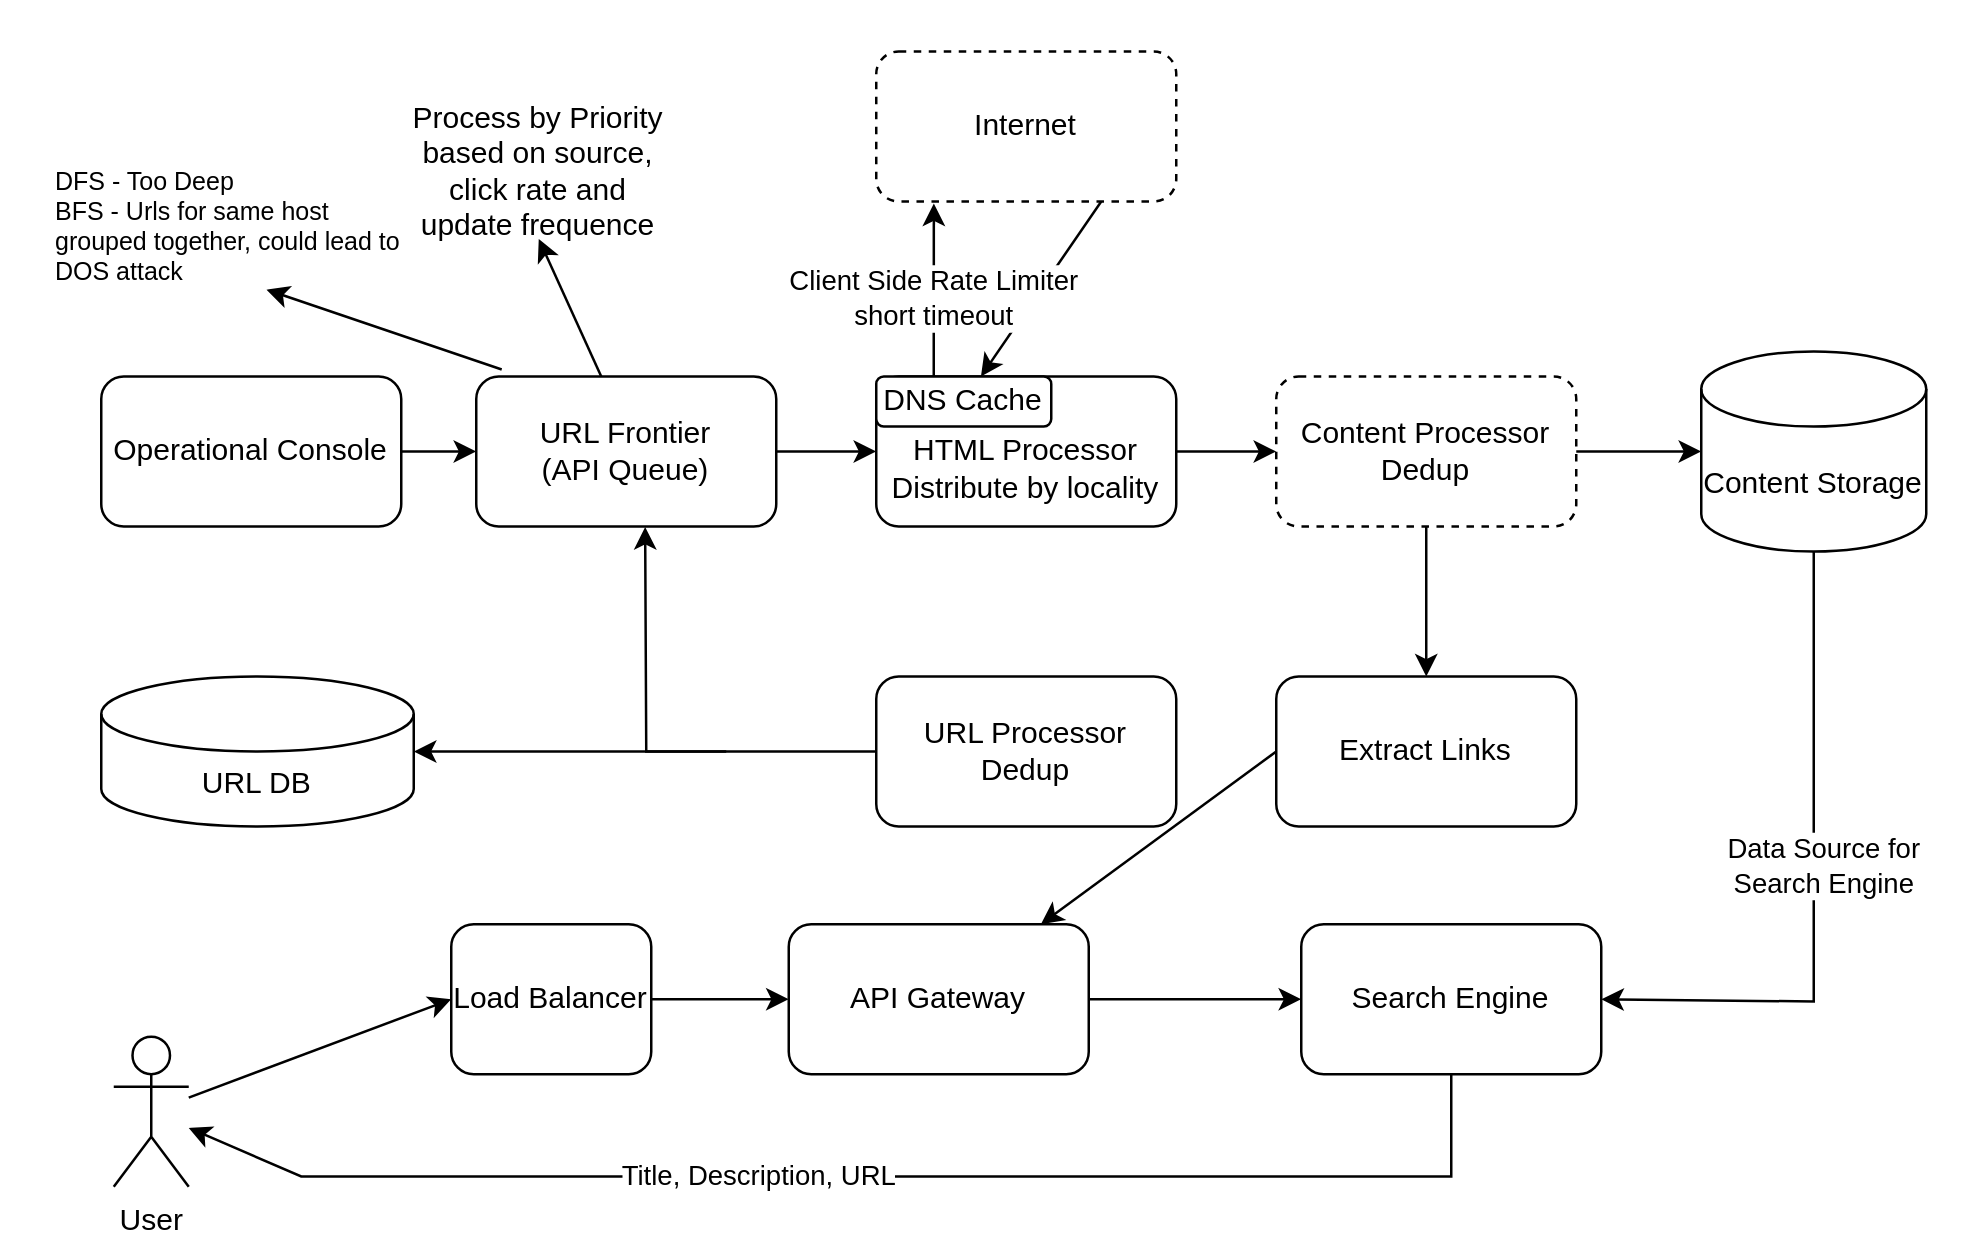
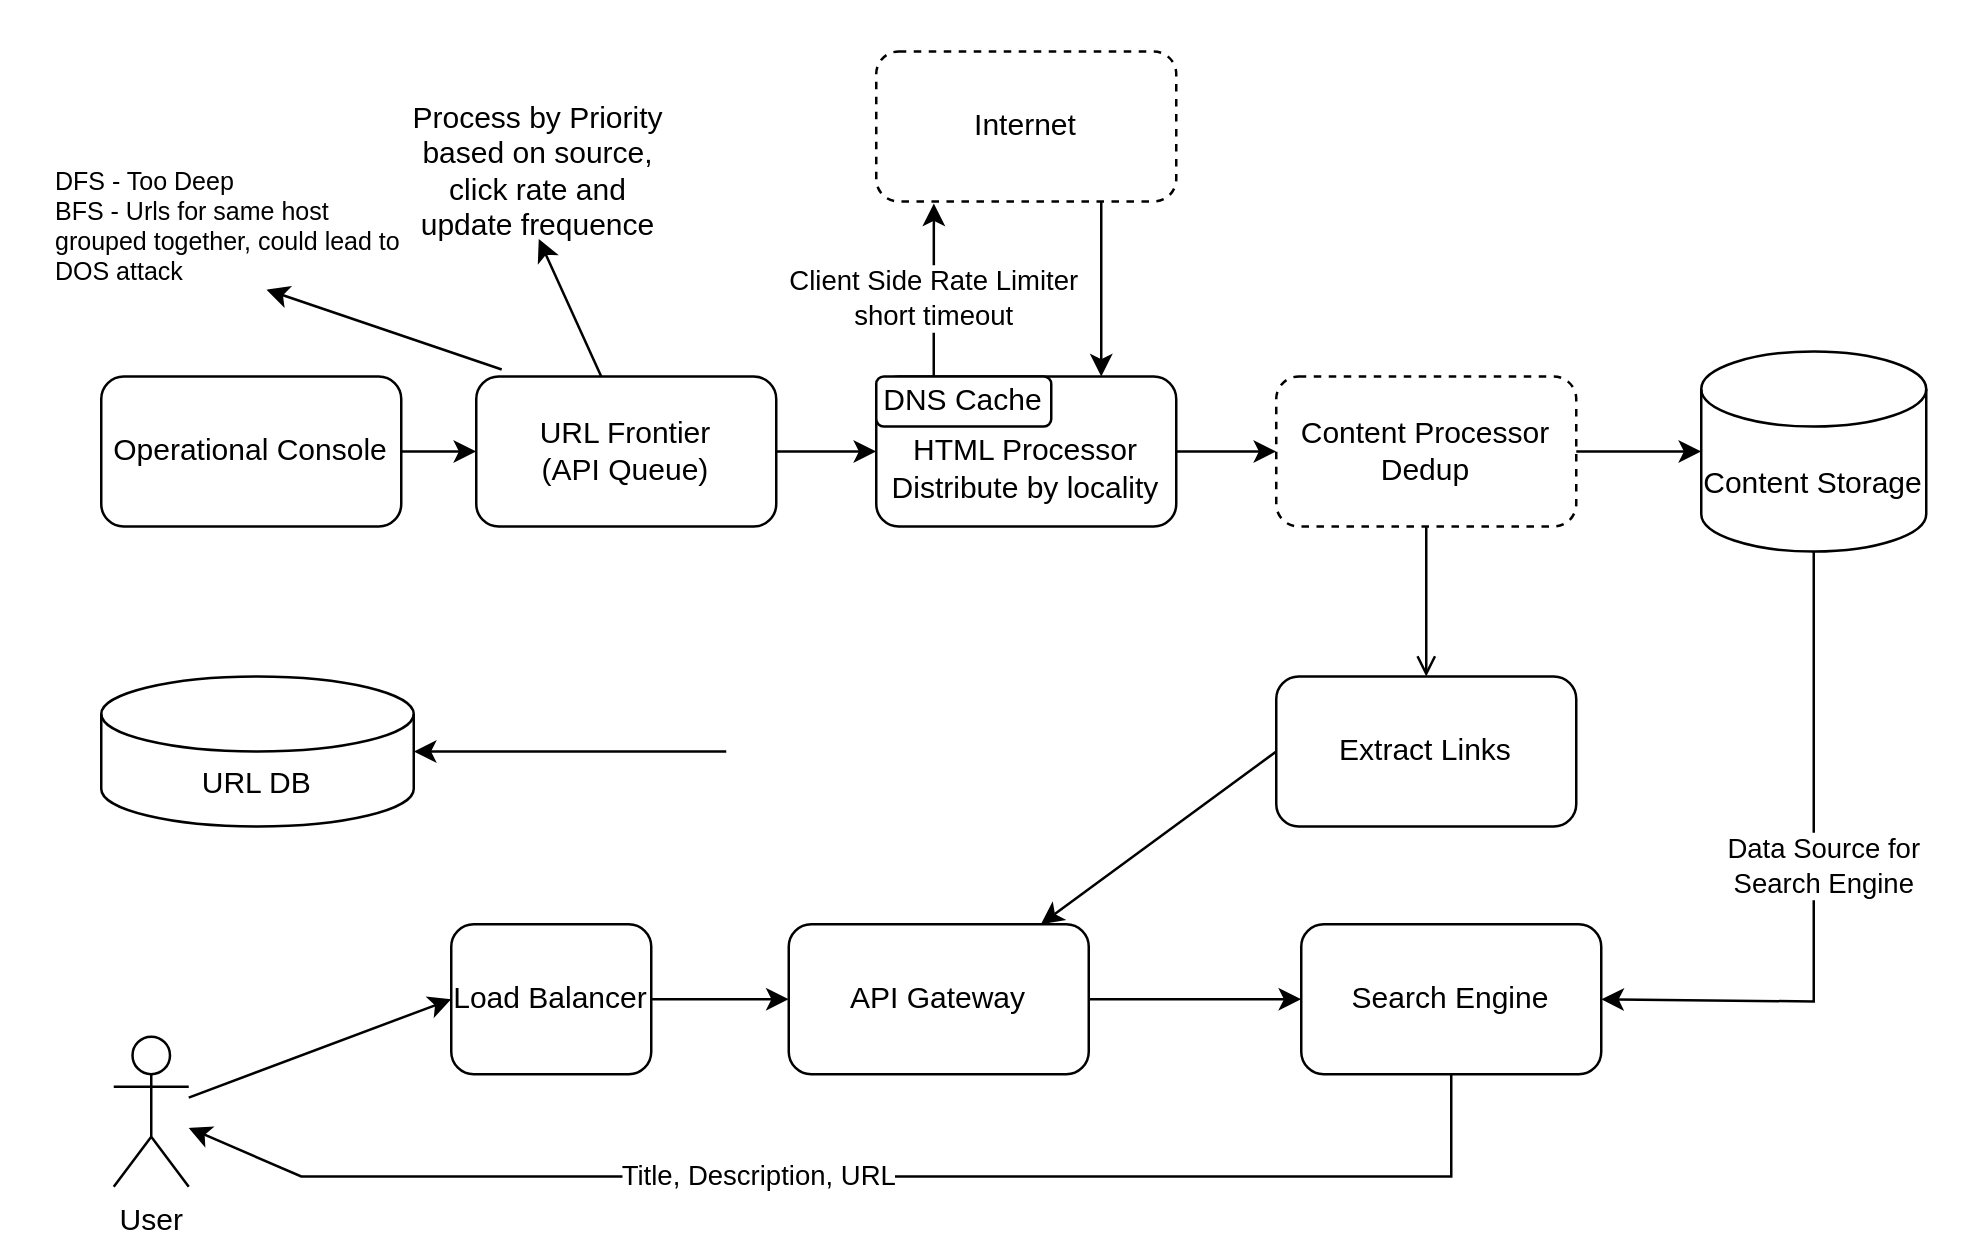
  <mxCell id="0" />
  <mxCell id="1" parent="0" />
  <mxCell id="2" value="URL Frontier&lt;br&gt;(API Queue)" style="rounded=1;whiteSpace=wrap;html=1;" parent="1" vertex="1"><mxGeometry x="190" y="150" width="120" height="60" as="geometry" /></mxCell>
  <mxCell id="3" value="&lt;br&gt;HTML Processor&lt;br&gt;Distribute by locality" style="rounded=1;whiteSpace=wrap;html=1;" parent="1" vertex="1"><mxGeometry x="350" y="150" width="120" height="60" as="geometry" /></mxCell>
  <mxCell id="4" value="" style="endArrow=classic;html=1;rounded=0;exitX=1;exitY=0.5;exitDx=0;exitDy=0;entryX=0;entryY=0.5;entryDx=0;entryDy=0;" parent="1" source="2" target="3" edge="1"><mxGeometry width="50" height="50" relative="1" as="geometry"><mxPoint x="400" y="290" as="sourcePoint" /><mxPoint x="450" y="240" as="targetPoint" /></mxGeometry></mxCell>
  <mxCell id="5" value="Content Processor&lt;br&gt;Dedup" style="rounded=1;whiteSpace=wrap;html=1;dashed=1;" parent="1" vertex="1"><mxGeometry x="510" y="150" width="120" height="60" as="geometry" /></mxCell>
  <mxCell id="6" value="" style="endArrow=classic;html=1;rounded=0;exitX=1;exitY=0.5;exitDx=0;exitDy=0;entryX=0;entryY=0.5;entryDx=0;entryDy=0;" parent="1" source="3" target="5" edge="1"><mxGeometry width="50" height="50" relative="1" as="geometry"><mxPoint x="500" y="320" as="sourcePoint" /><mxPoint x="550" y="270" as="targetPoint" /></mxGeometry></mxCell>
  <mxCell id="7" value="" style="endArrow=classic;html=1;rounded=0;exitX=1;exitY=0.5;exitDx=0;exitDy=0;" parent="1" source="5" edge="1"><mxGeometry width="50" height="50" relative="1" as="geometry"><mxPoint x="680" y="220" as="sourcePoint" /><mxPoint x="680" y="180" as="targetPoint" /></mxGeometry></mxCell>
  <mxCell id="8" value="Content Storage" style="shape=cylinder3;whiteSpace=wrap;html=1;boundedLbl=1;backgroundOutline=1;size=15;" parent="1" vertex="1"><mxGeometry x="680" y="140" width="90" height="80" as="geometry" /></mxCell>
  <mxCell id="9" value="" style="endArrow=classic;html=1;rounded=0;exitX=0.5;exitY=1;exitDx=0;exitDy=0;" parent="1" source="18" edge="1"><mxGeometry width="50" height="50" relative="1" as="geometry"><mxPoint x="600" y="280" as="sourcePoint" /><mxPoint x="570" y="300" as="targetPoint" /><Array as="points"><mxPoint x="570" y="300" /></Array></mxGeometry></mxCell>
- <mxCell id="10" value="URL Processor&lt;br&gt;Dedup" style="rounded=1;whiteSpace=wrap;html=1;" parent="1" vertex="1"><mxGeometry x="350" y="270" width="120" height="60" as="geometry" /></mxCell>
  <mxCell id="11" value="" style="endArrow=classic;html=1;rounded=0;exitX=0;exitY=0.5;exitDx=0;exitDy=0;" parent="1" source="18" target="34" edge="1"><mxGeometry width="50" height="50" relative="1" as="geometry"><mxPoint x="20" y="370" as="sourcePoint" /><mxPoint x="70" y="320" as="targetPoint" /></mxGeometry></mxCell>
- <mxCell id="12" value="" style="endArrow=classic;html=1;rounded=0;exitX=0;exitY=0.5;exitDx=0;exitDy=0;entryX=0.563;entryY=1.003;entryDx=0;entryDy=0;entryPerimeter=0;" parent="1" source="10" target="2" edge="1"><mxGeometry width="50" height="50" relative="1" as="geometry"><mxPoint x="100" y="370" as="sourcePoint" /><mxPoint x="90" y="210" as="targetPoint" /><Array as="points"><mxPoint x="258" y="300" /></Array></mxGeometry></mxCell>
  <mxCell id="13" value="URL DB" style="shape=cylinder3;whiteSpace=wrap;html=1;boundedLbl=1;backgroundOutline=1;size=15;" parent="1" vertex="1"><mxGeometry x="40" y="270" width="125" height="60" as="geometry" /></mxCell>
  <mxCell id="14" value="" style="endArrow=classic;html=1;rounded=0;entryX=1;entryY=0.5;entryDx=0;entryDy=0;entryPerimeter=0;" parent="1" target="13" edge="1"><mxGeometry width="50" height="50" relative="1" as="geometry"><mxPoint x="290" y="300" as="sourcePoint" /><mxPoint x="320" y="350" as="targetPoint" /></mxGeometry></mxCell>
  <mxCell id="15" value="Operational Console" style="rounded=1;whiteSpace=wrap;html=1;" parent="1" vertex="1"><mxGeometry x="40" y="150" width="120" height="60" as="geometry" /></mxCell>
  <mxCell id="16" value="" style="endArrow=classic;html=1;rounded=0;entryX=0;entryY=0.5;entryDx=0;entryDy=0;" parent="1" edge="1"><mxGeometry width="50" height="50" relative="1" as="geometry"><mxPoint x="160" y="180" as="sourcePoint" /><mxPoint x="190" y="180" as="targetPoint" /></mxGeometry></mxCell>
- <mxCell id="17" value="" style="endArrow=classic;html=1;rounded=0;exitX=0.5;exitY=1;exitDx=0;exitDy=0;" parent="1" source="5" target="18" edge="1"><mxGeometry width="50" height="50" relative="1" as="geometry"><mxPoint x="570" y="210" as="sourcePoint" /><mxPoint x="570" y="300" as="targetPoint" /><Array as="points" /></mxGeometry></mxCell>
+ <mxCell id="17" value="" style="endArrow=open;html=1;rounded=0;exitX=0.5;exitY=1;exitDx=0;exitDy=0;" parent="1" source="5" target="18" edge="1"><mxGeometry width="50" height="50" relative="1" as="geometry"><mxPoint x="570" y="210" as="sourcePoint" /><mxPoint x="570" y="300" as="targetPoint" /><Array as="points" /></mxGeometry></mxCell>
  <mxCell id="18" value="Extract Links" style="rounded=1;whiteSpace=wrap;html=1;" parent="1" vertex="1"><mxGeometry x="510" y="270" width="120" height="60" as="geometry" /></mxCell>
- <mxCell id="19" value="" style="endArrow=classic;html=1;rounded=0;exitX=0.75;exitY=1;exitDx=0;exitDy=0;" parent="1" source="20" target="27" edge="1"><mxGeometry width="50" height="50" relative="1" as="geometry"><mxPoint x="400" y="80" as="sourcePoint" /><mxPoint x="550" y="-50" as="targetPoint" /></mxGeometry></mxCell>
+ <mxCell id="19" value="" style="endArrow=classic;html=1;rounded=0;entryX=0.75;entryY=0;entryDx=0;entryDy=0;exitX=0.75;exitY=1;exitDx=0;exitDy=0;" parent="1" source="20" target="3" edge="1"><mxGeometry width="50" height="50" relative="1" as="geometry"><mxPoint x="400" y="80" as="sourcePoint" /><mxPoint x="550" y="-50" as="targetPoint" /></mxGeometry></mxCell>
  <mxCell id="20" value="Internet" style="rounded=1;whiteSpace=wrap;html=1;dashed=1;" parent="1" vertex="1"><mxGeometry x="350" y="20" width="120" height="60" as="geometry" /></mxCell>
  <mxCell id="21" value="" style="endArrow=classic;html=1;rounded=0;entryX=0.192;entryY=1.013;entryDx=0;entryDy=0;entryPerimeter=0;" parent="1" target="20" edge="1"><mxGeometry width="50" height="50" relative="1" as="geometry"><mxPoint x="373" y="150" as="sourcePoint" /><mxPoint x="340" y="100" as="targetPoint" /></mxGeometry></mxCell>
  <mxCell id="22" value="Client Side Rate Limiter&lt;br&gt;short timeout" style="edgeLabel;html=1;align=center;verticalAlign=middle;resizable=0;points=[];" parent="21" vertex="1" connectable="0"><mxGeometry x="0.239" y="1" relative="1" as="geometry"><mxPoint y="12" as="offset" /></mxGeometry></mxCell>
  <mxCell id="23" value="DFS - Too Deep&lt;br style=&quot;font-size: 10px;&quot;&gt;BFS - Urls for same host grouped together, could lead to DOS attack&amp;nbsp;" style="text;html=1;strokeColor=none;fillColor=none;align=left;verticalAlign=middle;whiteSpace=wrap;rounded=0;fontSize=10;" parent="1" vertex="1"><mxGeometry x="20" y="65" width="140" height="50" as="geometry" /></mxCell>
  <mxCell id="24" value="" style="endArrow=classic;html=1;rounded=0;entryX=0.615;entryY=1.005;entryDx=0;entryDy=0;entryPerimeter=0;exitX=0.085;exitY=-0.047;exitDx=0;exitDy=0;exitPerimeter=0;" parent="1" source="2" target="23" edge="1"><mxGeometry width="50" height="50" relative="1" as="geometry"><mxPoint x="190" y="170" as="sourcePoint" /><mxPoint x="240" y="120" as="targetPoint" /></mxGeometry></mxCell>
  <mxCell id="25" value="" style="endArrow=classic;html=1;rounded=0;entryX=0.5;entryY=1;entryDx=0;entryDy=0;" parent="1" target="26" edge="1"><mxGeometry width="50" height="50" relative="1" as="geometry"><mxPoint x="240" y="150" as="sourcePoint" /><mxPoint x="240" y="90" as="targetPoint" /></mxGeometry></mxCell>
  <mxCell id="26" value="Process by Priority based on source, click rate and update frequence" style="text;html=1;strokeColor=none;fillColor=none;align=center;verticalAlign=middle;whiteSpace=wrap;rounded=0;" parent="1" vertex="1"><mxGeometry x="160" y="40" width="110" height="55" as="geometry" /></mxCell>
  <mxCell id="27" value="DNS Cache" style="rounded=1;whiteSpace=wrap;html=1;" parent="1" vertex="1"><mxGeometry x="350" y="150" width="70" height="20" as="geometry" /></mxCell>
  <mxCell id="28" value="" style="endArrow=classic;html=1;rounded=0;exitX=0.5;exitY=1;exitDx=0;exitDy=0;exitPerimeter=0;entryX=1;entryY=0.5;entryDx=0;entryDy=0;" edge="1" parent="1" source="8" target="36"><mxGeometry width="50" height="50" relative="1" as="geometry"><mxPoint x="760" y="390" as="sourcePoint" /><mxPoint x="725" y="460" as="targetPoint" /><Array as="points"><mxPoint x="725" y="400" /></Array></mxGeometry></mxCell>
  <mxCell id="29" value="Data Source for &lt;br&gt;Search Engine" style="edgeLabel;html=1;align=center;verticalAlign=middle;resizable=0;points=[];" vertex="1" connectable="0" parent="28"><mxGeometry x="-0.054" y="3" relative="1" as="geometry"><mxPoint as="offset" /></mxGeometry></mxCell>
  <mxCell id="30" value="User" style="shape=umlActor;verticalLabelPosition=bottom;verticalAlign=top;html=1;outlineConnect=0;" vertex="1" parent="1"><mxGeometry x="45" y="414.09" width="30" height="60" as="geometry" /></mxCell>
  <mxCell id="31" value="" style="endArrow=classic;html=1;rounded=0;" edge="1" parent="1" source="30"><mxGeometry width="50" height="50" relative="1" as="geometry"><mxPoint x="150" y="409.09" as="sourcePoint" /><mxPoint x="180" y="399.09" as="targetPoint" /></mxGeometry></mxCell>
  <mxCell id="32" value="Load Balancer" style="rounded=1;whiteSpace=wrap;html=1;" vertex="1" parent="1"><mxGeometry x="180" y="369.09" width="80" height="60" as="geometry" /></mxCell>
  <mxCell id="33" value="" style="endArrow=classic;html=1;rounded=0;exitX=1;exitY=0.5;exitDx=0;exitDy=0;entryX=0;entryY=0.5;entryDx=0;entryDy=0;" edge="1" parent="1" source="32" target="34"><mxGeometry width="50" height="50" relative="1" as="geometry"><mxPoint x="350" y="399.09" as="sourcePoint" /><mxPoint x="320" y="399.09" as="targetPoint" /></mxGeometry></mxCell>
  <mxCell id="34" value="API Gateway" style="rounded=1;whiteSpace=wrap;html=1;" vertex="1" parent="1"><mxGeometry x="315" y="369.09" width="120" height="60" as="geometry" /></mxCell>
  <mxCell id="35" value="" style="endArrow=classic;html=1;rounded=0;exitX=1;exitY=0.5;exitDx=0;exitDy=0;" edge="1" parent="1" source="34"><mxGeometry width="50" height="50" relative="1" as="geometry"><mxPoint x="590" y="429.09" as="sourcePoint" /><mxPoint x="520" y="399.09" as="targetPoint" /></mxGeometry></mxCell>
  <mxCell id="36" value="Search Engine" style="rounded=1;whiteSpace=wrap;html=1;" vertex="1" parent="1"><mxGeometry x="520" y="369.09" width="120" height="60" as="geometry" /></mxCell>
  <mxCell id="37" value="" style="endArrow=classic;html=1;rounded=0;exitX=0.5;exitY=1;exitDx=0;exitDy=0;" edge="1" parent="1" source="36" target="30"><mxGeometry width="50" height="50" relative="1" as="geometry"><mxPoint x="540" y="530" as="sourcePoint" /><mxPoint x="200" y="430" as="targetPoint" /><Array as="points"><mxPoint x="580" y="470" /><mxPoint x="120" y="470" /></Array></mxGeometry></mxCell>
  <mxCell id="38" value="Title, Description, URL" style="edgeLabel;html=1;align=center;verticalAlign=middle;resizable=0;points=[];" vertex="1" connectable="0" parent="37"><mxGeometry x="0.155" y="-1" relative="1" as="geometry"><mxPoint as="offset" /></mxGeometry></mxCell>
